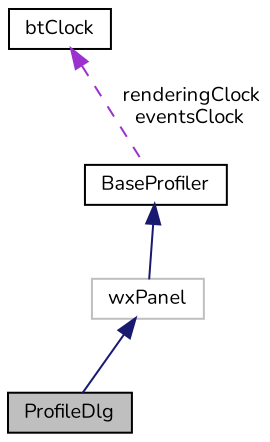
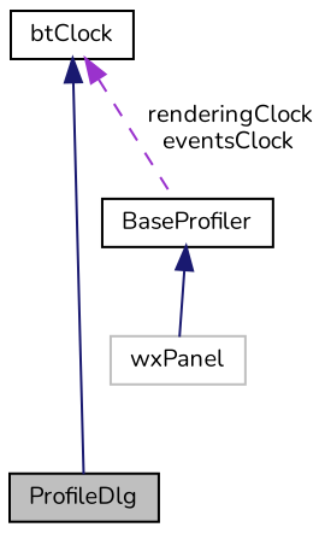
  digraph {
    fontname=Nunito
    node [color=black fillcolor=white fontname=Nunito fontsize=10 shape=record style=filled]
    edge [color=midnightblue dir=back fontname=Nunito fontsize=10 labelfontname=Helvetica labelfontsize=10 style=solid]
    n1 [fillcolor=grey75 fontcolor=black height=0.2 label=ProfileDlg width=0.4]
    n2 [color=grey75 height=0.2 label=wxPanel width=0.4]
    n3 [height=0.2 label=BaseProfiler width=0.4]
    n4 [height=0.2 label=btClock width=0.4]
-   n2 -> n1
+   n4 -> n1
    n3 -> n2
    n4 -> n3 [color=darkorchid3 label=" renderingClock\neventsClock" style=dashed]
  }
